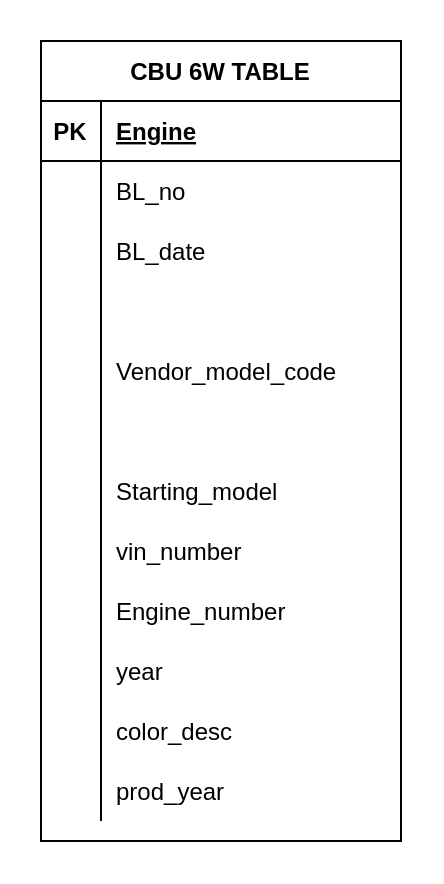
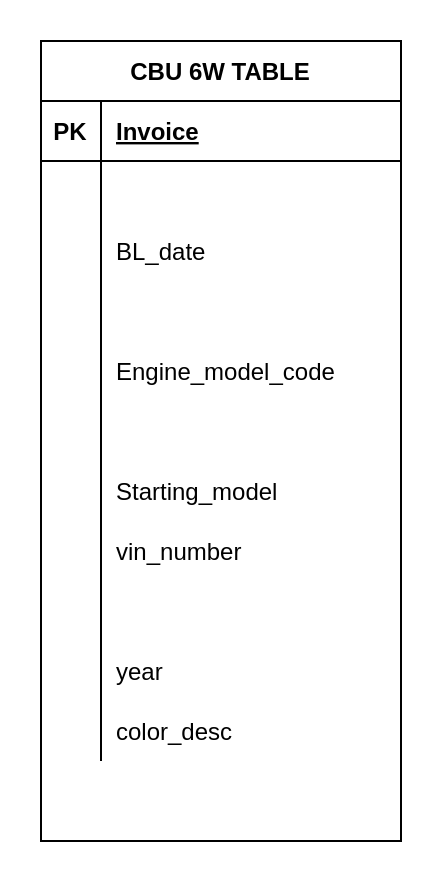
  <mxCell id="0" />
  <mxCell id="1" parent="0" />
  <mxCell id="2" value="CBU 6W TABLE" style="shape=table;startSize=30;container=1;collapsible=1;childLayout=tableLayout;fixedRows=1;rowLines=0;fontStyle=1;align=center;resizeLast=1;" vertex="1" parent="1"><mxGeometry x="20" y="20" width="180" height="400" as="geometry" /></mxCell>
  <mxCell id="3" value="" style="shape=partialRectangle;collapsible=0;dropTarget=0;pointerEvents=0;fillColor=none;top=0;left=0;bottom=1;right=0;points=[[0,0.5],[1,0.5]];portConstraint=eastwest;" vertex="1" parent="2"><mxGeometry y="30" width="180" height="30" as="geometry" /></mxCell>
  <mxCell id="4" value="PK" style="shape=partialRectangle;connectable=0;fillColor=none;top=0;left=0;bottom=0;right=0;fontStyle=1;overflow=hidden;" vertex="1" parent="3"><mxGeometry width="30" height="30" as="geometry" /></mxCell>
- <mxCell id="5" value="Engine" style="shape=partialRectangle;connectable=0;fillColor=none;top=0;left=0;bottom=0;right=0;align=left;spacingLeft=6;fontStyle=5;overflow=hidden;" vertex="1" parent="3"><mxGeometry x="30" width="150" height="30" as="geometry" /></mxCell>
+ <mxCell id="5" value="Invoice" style="shape=partialRectangle;connectable=0;fillColor=none;top=0;left=0;bottom=0;right=0;align=left;spacingLeft=6;fontStyle=5;overflow=hidden;" vertex="1" parent="3"><mxGeometry x="30" width="150" height="30" as="geometry" /></mxCell>
  <mxCell id="6" value="" style="shape=partialRectangle;collapsible=0;dropTarget=0;pointerEvents=0;fillColor=none;top=0;left=0;bottom=0;right=0;points=[[0,0.5],[1,0.5]];portConstraint=eastwest;" vertex="1" parent="2"><mxGeometry y="60" width="180" height="30" as="geometry" /></mxCell>
  <mxCell id="7" value="" style="shape=partialRectangle;connectable=0;fillColor=none;top=0;left=0;bottom=0;right=0;editable=1;overflow=hidden;" vertex="1" parent="6"><mxGeometry width="30" height="30" as="geometry" /></mxCell>
- <mxCell id="8" value="BL_no" style="shape=partialRectangle;connectable=0;fillColor=none;top=0;left=0;bottom=0;right=0;align=left;spacingLeft=6;overflow=hidden;" vertex="1" parent="6"><mxGeometry x="30" width="150" height="30" as="geometry" /></mxCell>
  <mxCell id="9" value="" style="shape=partialRectangle;collapsible=0;dropTarget=0;pointerEvents=0;fillColor=none;top=0;left=0;bottom=0;right=0;points=[[0,0.5],[1,0.5]];portConstraint=eastwest;" vertex="1" parent="2"><mxGeometry y="90" width="180" height="30" as="geometry" /></mxCell>
  <mxCell id="10" value="" style="shape=partialRectangle;connectable=0;fillColor=none;top=0;left=0;bottom=0;right=0;editable=1;overflow=hidden;" vertex="1" parent="9"><mxGeometry width="30" height="30" as="geometry" /></mxCell>
  <mxCell id="11" value="BL_date" style="shape=partialRectangle;connectable=0;fillColor=none;top=0;left=0;bottom=0;right=0;align=left;spacingLeft=6;overflow=hidden;" vertex="1" parent="9"><mxGeometry x="30" width="150" height="30" as="geometry" /></mxCell>
  <mxCell id="12" value="" style="shape=partialRectangle;collapsible=0;dropTarget=0;pointerEvents=0;fillColor=none;top=0;left=0;bottom=0;right=0;points=[[0,0.5],[1,0.5]];portConstraint=eastwest;" vertex="1" parent="2"><mxGeometry y="120" width="180" height="30" as="geometry" /></mxCell>
  <mxCell id="13" value="" style="shape=partialRectangle;connectable=0;fillColor=none;top=0;left=0;bottom=0;right=0;editable=1;overflow=hidden;" vertex="1" parent="12"><mxGeometry width="30" height="30" as="geometry" /></mxCell>
  <mxCell id="14" value="" style="shape=partialRectangle;collapsible=0;dropTarget=0;pointerEvents=0;fillColor=none;top=0;left=0;bottom=0;right=0;points=[[0,0.5],[1,0.5]];portConstraint=eastwest;" vertex="1" parent="2"><mxGeometry y="150" width="180" height="30" as="geometry" /></mxCell>
  <mxCell id="15" value="" style="shape=partialRectangle;connectable=0;fillColor=none;top=0;left=0;bottom=0;right=0;editable=1;overflow=hidden;" vertex="1" parent="14"><mxGeometry width="30" height="30" as="geometry" /></mxCell>
- <mxCell id="16" value="Vendor_model_code" style="shape=partialRectangle;connectable=0;fillColor=none;top=0;left=0;bottom=0;right=0;align=left;spacingLeft=6;overflow=hidden;" vertex="1" parent="14"><mxGeometry x="30" width="150" height="30" as="geometry" /></mxCell>
+ <mxCell id="16" value="Engine_model_code" style="shape=partialRectangle;connectable=0;fillColor=none;top=0;left=0;bottom=0;right=0;align=left;spacingLeft=6;overflow=hidden;" vertex="1" parent="14"><mxGeometry x="30" width="150" height="30" as="geometry" /></mxCell>
  <mxCell id="17" value="" style="shape=partialRectangle;collapsible=0;dropTarget=0;pointerEvents=0;fillColor=none;top=0;left=0;bottom=0;right=0;points=[[0,0.5],[1,0.5]];portConstraint=eastwest;" vertex="1" parent="2"><mxGeometry y="180" width="180" height="30" as="geometry" /></mxCell>
  <mxCell id="18" value="" style="shape=partialRectangle;connectable=0;fillColor=none;top=0;left=0;bottom=0;right=0;editable=1;overflow=hidden;" vertex="1" parent="17"><mxGeometry width="30" height="30" as="geometry" /></mxCell>
  <mxCell id="19" value="" style="shape=partialRectangle;collapsible=0;dropTarget=0;pointerEvents=0;fillColor=none;top=0;left=0;bottom=0;right=0;points=[[0,0.5],[1,0.5]];portConstraint=eastwest;" vertex="1" parent="2"><mxGeometry y="210" width="180" height="30" as="geometry" /></mxCell>
  <mxCell id="20" value="" style="shape=partialRectangle;connectable=0;fillColor=none;top=0;left=0;bottom=0;right=0;editable=1;overflow=hidden;" vertex="1" parent="19"><mxGeometry width="30" height="30" as="geometry" /></mxCell>
  <mxCell id="21" value="Starting_model" style="shape=partialRectangle;connectable=0;fillColor=none;top=0;left=0;bottom=0;right=0;align=left;spacingLeft=6;overflow=hidden;" vertex="1" parent="19"><mxGeometry x="30" width="150" height="30" as="geometry" /></mxCell>
  <mxCell id="22" value="" style="shape=partialRectangle;collapsible=0;dropTarget=0;pointerEvents=0;fillColor=none;top=0;left=0;bottom=0;right=0;points=[[0,0.5],[1,0.5]];portConstraint=eastwest;" vertex="1" parent="2"><mxGeometry y="240" width="180" height="30" as="geometry" /></mxCell>
  <mxCell id="23" value="" style="shape=partialRectangle;connectable=0;fillColor=none;top=0;left=0;bottom=0;right=0;editable=1;overflow=hidden;" vertex="1" parent="22"><mxGeometry width="30" height="30" as="geometry" /></mxCell>
  <mxCell id="24" value="vin_number" style="shape=partialRectangle;connectable=0;fillColor=none;top=0;left=0;bottom=0;right=0;align=left;spacingLeft=6;overflow=hidden;" vertex="1" parent="22"><mxGeometry x="30" width="150" height="30" as="geometry" /></mxCell>
  <mxCell id="25" value="" style="shape=partialRectangle;collapsible=0;dropTarget=0;pointerEvents=0;fillColor=none;top=0;left=0;bottom=0;right=0;points=[[0,0.5],[1,0.5]];portConstraint=eastwest;" vertex="1" parent="2"><mxGeometry y="270" width="180" height="30" as="geometry" /></mxCell>
  <mxCell id="26" value="" style="shape=partialRectangle;connectable=0;fillColor=none;top=0;left=0;bottom=0;right=0;editable=1;overflow=hidden;" vertex="1" parent="25"><mxGeometry width="30" height="30" as="geometry" /></mxCell>
- <mxCell id="27" value="Engine_number" style="shape=partialRectangle;connectable=0;fillColor=none;top=0;left=0;bottom=0;right=0;align=left;spacingLeft=6;overflow=hidden;" vertex="1" parent="25"><mxGeometry x="30" width="150" height="30" as="geometry" /></mxCell>
  <mxCell id="28" value="" style="shape=partialRectangle;collapsible=0;dropTarget=0;pointerEvents=0;fillColor=none;top=0;left=0;bottom=0;right=0;points=[[0,0.5],[1,0.5]];portConstraint=eastwest;" vertex="1" parent="2"><mxGeometry y="300" width="180" height="30" as="geometry" /></mxCell>
  <mxCell id="29" value="" style="shape=partialRectangle;connectable=0;fillColor=none;top=0;left=0;bottom=0;right=0;editable=1;overflow=hidden;" vertex="1" parent="28"><mxGeometry width="30" height="30" as="geometry" /></mxCell>
  <mxCell id="30" value="year" style="shape=partialRectangle;connectable=0;fillColor=none;top=0;left=0;bottom=0;right=0;align=left;spacingLeft=6;overflow=hidden;" vertex="1" parent="28"><mxGeometry x="30" width="150" height="30" as="geometry" /></mxCell>
  <mxCell id="31" value="" style="shape=partialRectangle;collapsible=0;dropTarget=0;pointerEvents=0;fillColor=none;top=0;left=0;bottom=0;right=0;points=[[0,0.5],[1,0.5]];portConstraint=eastwest;" vertex="1" parent="2"><mxGeometry y="330" width="180" height="30" as="geometry" /></mxCell>
  <mxCell id="32" value="" style="shape=partialRectangle;connectable=0;fillColor=none;top=0;left=0;bottom=0;right=0;editable=1;overflow=hidden;" vertex="1" parent="31"><mxGeometry width="30" height="30" as="geometry" /></mxCell>
  <mxCell id="33" value="color_desc" style="shape=partialRectangle;connectable=0;fillColor=none;top=0;left=0;bottom=0;right=0;align=left;spacingLeft=6;overflow=hidden;" vertex="1" parent="31"><mxGeometry x="30" width="150" height="30" as="geometry" /></mxCell>
  <mxCell id="34" value="" style="shape=partialRectangle;collapsible=0;dropTarget=0;pointerEvents=0;fillColor=none;top=0;left=0;bottom=0;right=0;points=[[0,0.5],[1,0.5]];portConstraint=eastwest;" vertex="1" parent="2"><mxGeometry y="360" width="180" height="30" as="geometry" /></mxCell>
  <mxCell id="35" value="" style="shape=partialRectangle;connectable=0;fillColor=none;top=0;left=0;bottom=0;right=0;editable=1;overflow=hidden;" vertex="1" parent="34"><mxGeometry width="30" height="30" as="geometry" /></mxCell>
- <mxCell id="36" value="prod_year" style="shape=partialRectangle;connectable=0;fillColor=none;top=0;left=0;bottom=0;right=0;align=left;spacingLeft=6;overflow=hidden;" vertex="1" parent="34"><mxGeometry x="30" width="150" height="30" as="geometry" /></mxCell>
